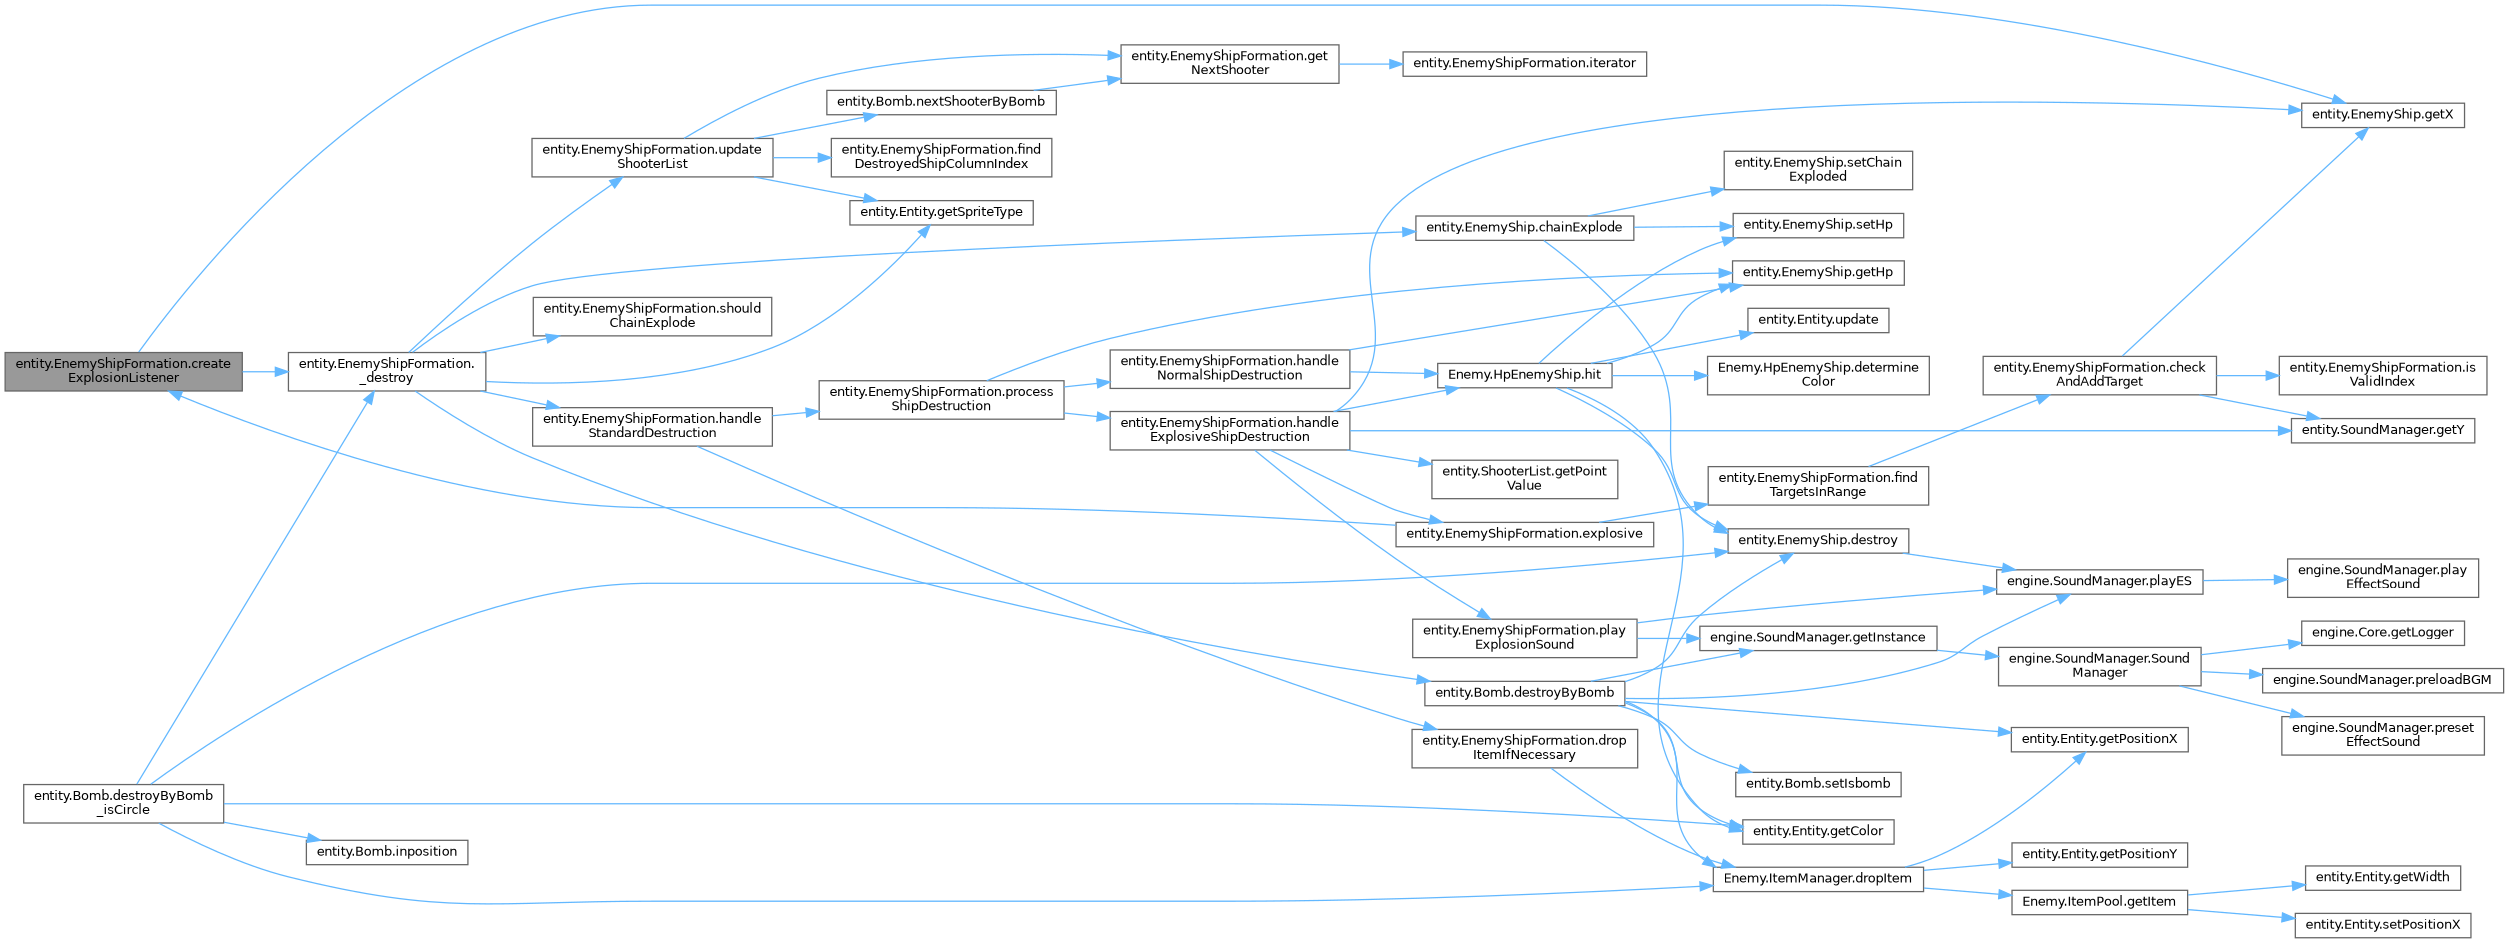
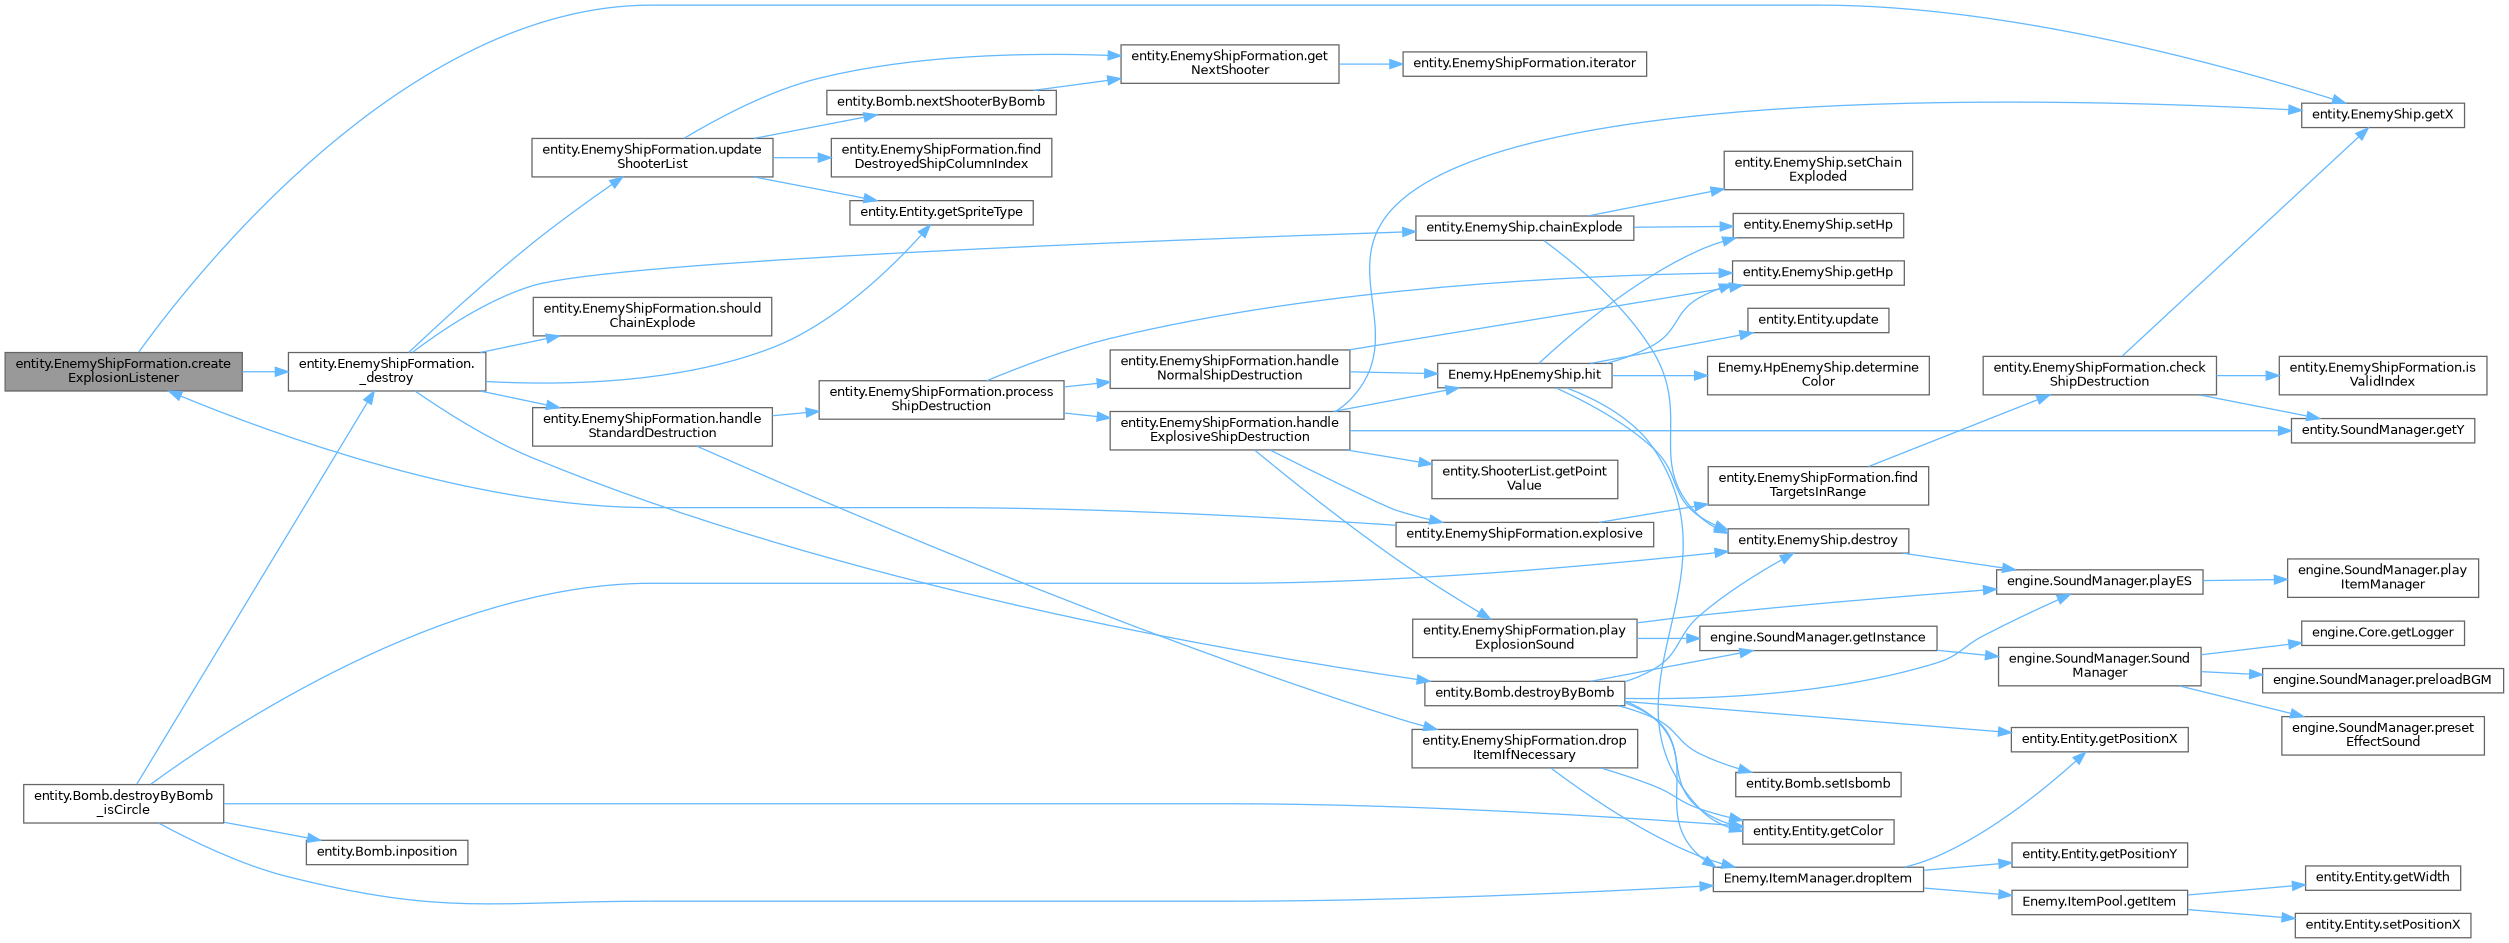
  digraph {
    rankdir=LR
    node [color=grey40 fillcolor=white fontname=Helvetica fontsize=10 shape=box style=filled]
    edge [color=steelblue1 fontname=Helvetica fontsize=10 labelfontname=Helvetica labelfontsize=10 style=solid]
    n1 [color=gray40 fillcolor=grey60 fontcolor=black height=0.2 label="entity.EnemyShipFormation.create\lExplosionListener" width=0.4]
    n2 [height=0.2 label="entity.EnemyShipFormation.\l_destroy" width=0.4]
    n3 [height=0.2 label="entity.EnemyShip.getX" width=0.4]
    n4 [height=0.2 label="entity.EnemyShip.chainExplode" width=0.4]
    n5 [height=0.2 label="entity.Bomb.destroyByBomb" width=0.4]
    n6 [height=0.2 label="entity.Entity.getSpriteType" width=0.4]
    n7 [height=0.2 label="entity.EnemyShipFormation.handle\lStandardDestruction" width=0.4]
    n8 [height=0.2 label="entity.EnemyShipFormation.should\lChainExplode" width=0.4]
    n9 [height=0.2 label="entity.EnemyShipFormation.update\lShooterList" width=0.4]
    n10 [height=0.2 label="entity.EnemyShip.destroy" width=0.4]
    n11 [height=0.2 label="entity.EnemyShip.setChain\lExploded" width=0.4]
    n12 [height=0.2 label="entity.EnemyShip.setHp" width=0.4]
    n13 [height=0.2 label="engine.SoundManager.getInstance" width=0.4]
    n14 [height=0.2 label="engine.SoundManager.playES" width=0.4]
    n15 [height=0.2 label="Enemy.ItemManager.dropItem" width=0.4]
    n16 [height=0.2 label="entity.Entity.getColor" width=0.4]
    n17 [height=0.2 label="entity.Bomb.setIsbomb" width=0.4]
    n18 [height=0.2 label="entity.Entity.getPositionX" width=0.4]
    n19 [height=0.2 label="entity.Bomb.destroyByBomb\l_isCircle" width=0.4]
    n20 [height=0.2 label="entity.Bomb.inposition" width=0.4]
    n21 [height=0.2 label="entity.EnemyShipFormation.drop\lItemIfNecessary" width=0.4]
    n22 [height=0.2 label="entity.EnemyShipFormation.process\lShipDestruction" width=0.4]
    n23 [height=0.2 label="entity.EnemyShipFormation.find\lDestroyedShipColumnIndex" width=0.4]
    n24 [height=0.2 label="entity.EnemyShipFormation.get\lNextShooter" width=0.4]
    n25 [height=0.2 label="entity.Bomb.nextShooterByBomb" width=0.4]
    n26 [height=0.2 label="engine.SoundManager.Sound\lManager" width=0.4]
-   n27 [height=0.2 label="engine.SoundManager.play\lEffectSound" width=0.4]
+   n27 [height=0.2 label="engine.SoundManager.play\lItemManager" width=0.4]
    n28 [height=0.2 label="engine.Core.getLogger" width=0.4]
    n29 [height=0.2 label="engine.SoundManager.preloadBGM" width=0.4]
    n30 [height=0.2 label="engine.SoundManager.preset\lEffectSound" width=0.4]
    n31 [height=0.2 label="Enemy.ItemPool.getItem" width=0.4]
    n32 [height=0.2 label="entity.Entity.getPositionY" width=0.4]
    n33 [height=0.2 label="entity.Entity.getWidth" width=0.4]
    n34 [height=0.2 label="entity.Entity.setPositionX" width=0.4]
    n35 [height=0.2 label="entity.EnemyShip.getHp" width=0.4]
    n36 [height=0.2 label="entity.EnemyShipFormation.handle\lExplosiveShipDestruction" width=0.4]
    n37 [height=0.2 label="entity.EnemyShipFormation.handle\lNormalShipDestruction" width=0.4]
    n38 [height=0.2 label="entity.EnemyShipFormation.explosive" width=0.4]
    n39 [height=0.2 label="entity.SoundManager.getY" width=0.4]
    n40 [height=0.2 label="entity.ShooterList.getPoint\lValue" width=0.4]
    n41 [height=0.2 label="Enemy.HpEnemyShip.hit" width=0.4]
    n42 [height=0.2 label="entity.EnemyShipFormation.play\lExplosionSound" width=0.4]
    n43 [height=0.2 label="entity.EnemyShipFormation.find\lTargetsInRange" width=0.4]
    n44 [height=0.2 label="Enemy.HpEnemyShip.determine\lColor" width=0.4]
    n45 [height=0.2 label="entity.Entity.update" width=0.4]
-   n46 [height=0.2 label="entity.EnemyShipFormation.check\lAndAddTarget" width=0.4]
+   n46 [height=0.2 label="entity.EnemyShipFormation.check\lShipDestruction" width=0.4]
    n47 [height=0.2 label="entity.EnemyShipFormation.is\lValidIndex" width=0.4]
    n48 [height=0.2 label="entity.EnemyShipFormation.iterator" width=0.4]
    n1 -> n2
    n1 -> n3
    n2 -> n4
    n2 -> n5
    n2 -> n6
    n2 -> n7
    n2 -> n8
    n2 -> n9
    n4 -> n10
    n4 -> n11
    n4 -> n12
    n5 -> n10
    n5 -> n13
    n5 -> n14
    n5 -> n15
    n5 -> n16
    n5 -> n17
    n5 -> n18
    n7 -> n21
    n7 -> n22
    n9 -> n6
    n9 -> n23
    n9 -> n24
    n9 -> n25
    n10 -> n14
    n13 -> n26
    n14 -> n27
    n15 -> n18
    n15 -> n31
    n15 -> n32
    n19 -> n2
    n19 -> n10
    n19 -> n15
    n19 -> n16
    n19 -> n20
    n21 -> n15
+   n21 -> n16
    n22 -> n35
    n22 -> n36
    n22 -> n37
    n24 -> n48
    n25 -> n24
    n26 -> n28
    n26 -> n29
    n26 -> n30
    n31 -> n33
    n31 -> n34
    n36 -> n3
    n36 -> n38
    n36 -> n39
    n36 -> n40
    n36 -> n41
    n36 -> n42
    n37 -> n35
    n37 -> n41
    n38 -> n1
    n38 -> n43
    n41 -> n10
    n41 -> n12
    n41 -> n16
    n41 -> n35
    n41 -> n44
    n41 -> n45
    n42 -> n13
    n42 -> n14
    n43 -> n46
    n46 -> n3
    n46 -> n39
    n46 -> n47
  }
